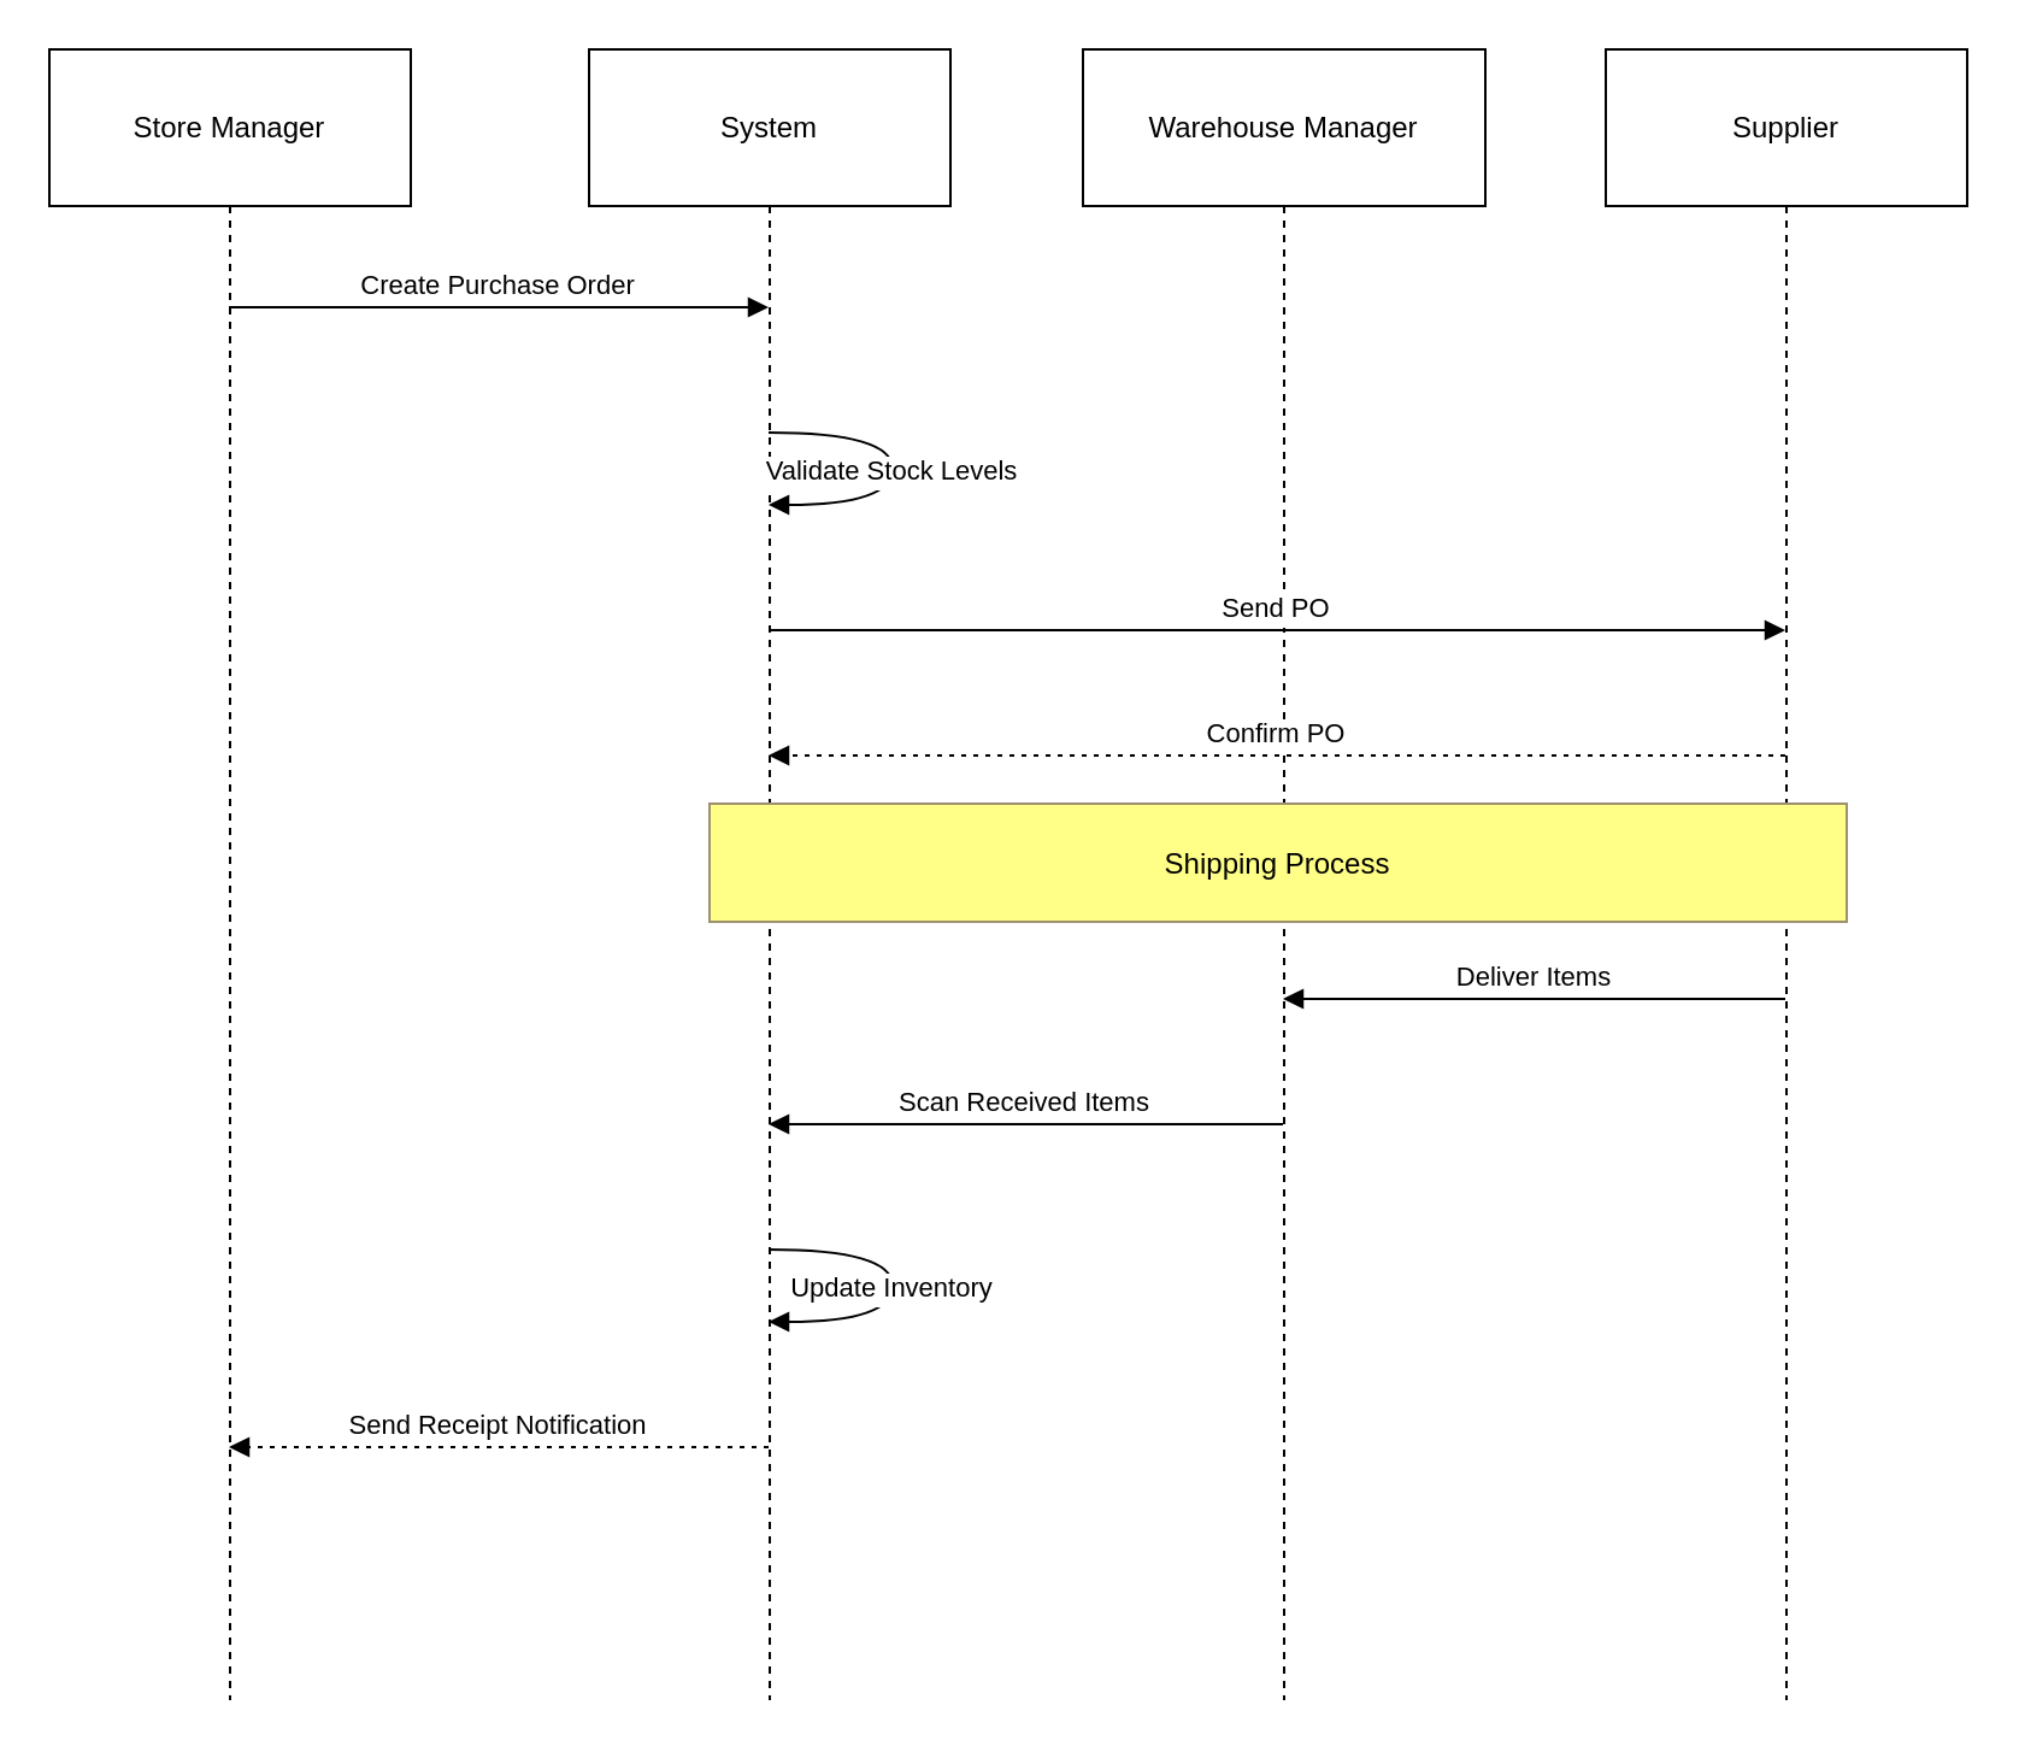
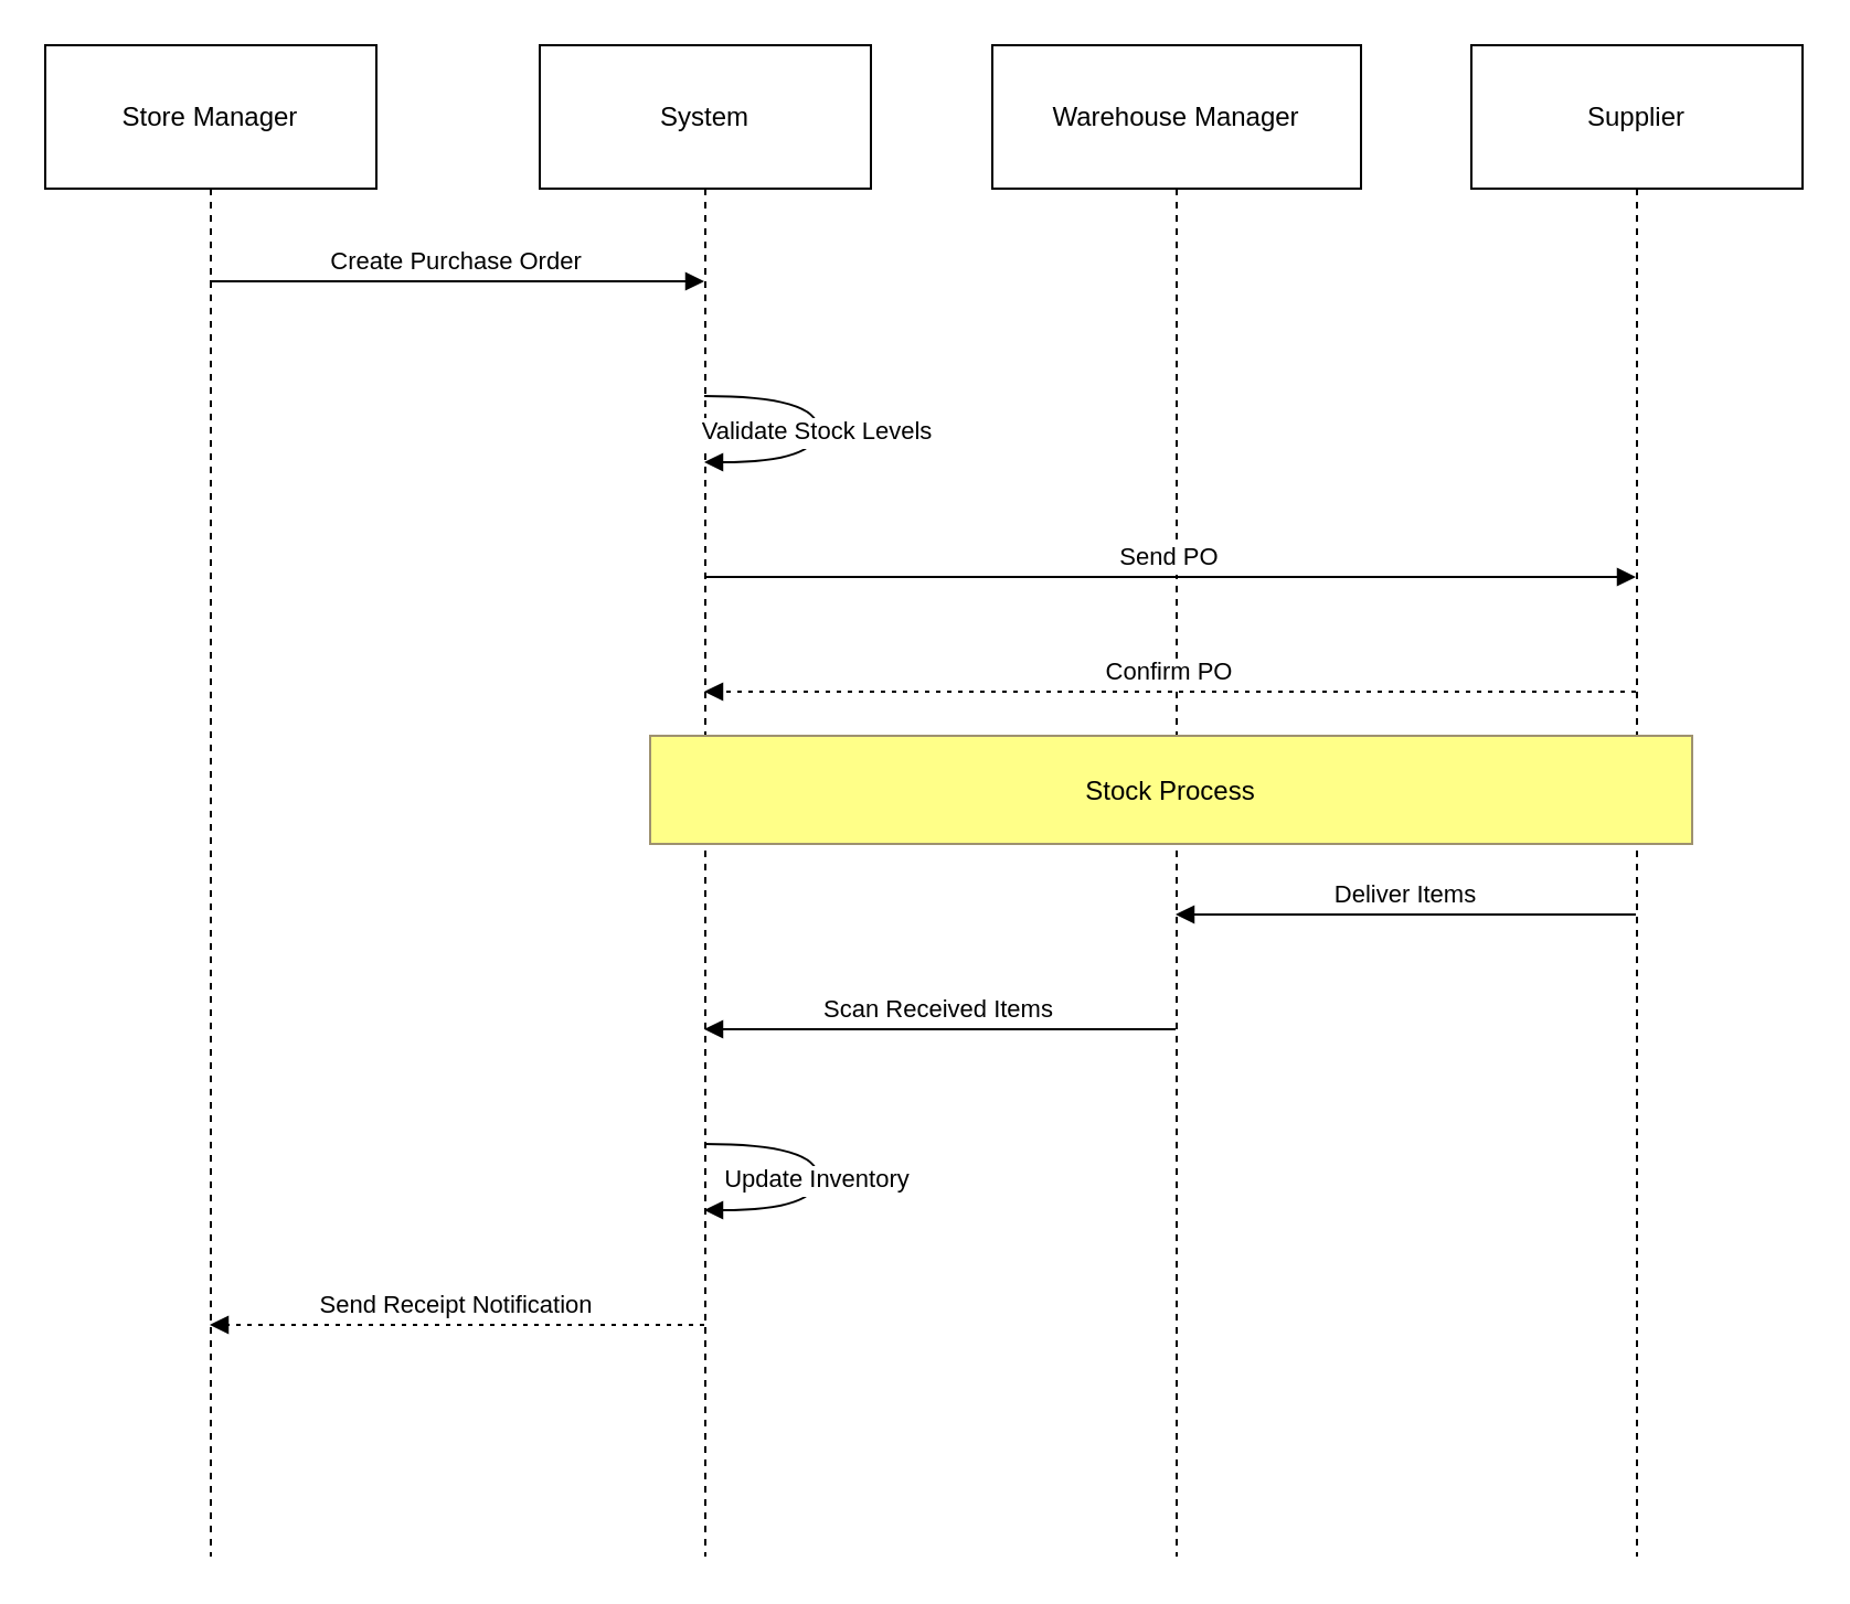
  <mxCell id="0" />
  <mxCell id="1" parent="0" />
  <mxCell id="2" value="Store Manager" style="shape=umlLifeline;perimeter=lifelinePerimeter;whiteSpace=wrap;container=1;dropTarget=0;collapsible=0;recursiveResize=0;outlineConnect=0;portConstraint=eastwest;newEdgeStyle={&quot;edgeStyle&quot;:&quot;elbowEdgeStyle&quot;,&quot;elbow&quot;:&quot;vertical&quot;,&quot;curved&quot;:0,&quot;rounded&quot;:0};size=65;" vertex="1" parent="1"><mxGeometry x="20" y="20" width="150" height="685" as="geometry" /></mxCell>
  <mxCell id="3" value="System" style="shape=umlLifeline;perimeter=lifelinePerimeter;whiteSpace=wrap;container=1;dropTarget=0;collapsible=0;recursiveResize=0;outlineConnect=0;portConstraint=eastwest;newEdgeStyle={&quot;edgeStyle&quot;:&quot;elbowEdgeStyle&quot;,&quot;elbow&quot;:&quot;vertical&quot;,&quot;curved&quot;:0,&quot;rounded&quot;:0};size=65;" vertex="1" parent="1"><mxGeometry x="244" y="20" width="150" height="685" as="geometry" /></mxCell>
  <mxCell id="4" value="Warehouse Manager" style="shape=umlLifeline;perimeter=lifelinePerimeter;whiteSpace=wrap;container=1;dropTarget=0;collapsible=0;recursiveResize=0;outlineConnect=0;portConstraint=eastwest;newEdgeStyle={&quot;edgeStyle&quot;:&quot;elbowEdgeStyle&quot;,&quot;elbow&quot;:&quot;vertical&quot;,&quot;curved&quot;:0,&quot;rounded&quot;:0};size=65;" vertex="1" parent="1"><mxGeometry x="449" y="20" width="167" height="685" as="geometry" /></mxCell>
  <mxCell id="5" value="Supplier" style="shape=umlLifeline;perimeter=lifelinePerimeter;whiteSpace=wrap;container=1;dropTarget=0;collapsible=0;recursiveResize=0;outlineConnect=0;portConstraint=eastwest;newEdgeStyle={&quot;edgeStyle&quot;:&quot;elbowEdgeStyle&quot;,&quot;elbow&quot;:&quot;vertical&quot;,&quot;curved&quot;:0,&quot;rounded&quot;:0};size=65;" vertex="1" parent="1"><mxGeometry x="666" y="20" width="150" height="685" as="geometry" /></mxCell>
  <mxCell id="6" value="Create Purchase Order" style="verticalAlign=bottom;edgeStyle=elbowEdgeStyle;elbow=vertical;curved=0;rounded=0;endArrow=block;" edge="1" parent="1" source="2" target="3"><mxGeometry relative="1" as="geometry"><Array as="points"><mxPoint x="203" y="127" /></Array></mxGeometry></mxCell>
  <mxCell id="7" value="Validate Stock Levels" style="curved=1;endArrow=block;rounded=0;" edge="1" parent="1" source="3" target="3"><mxGeometry relative="1" as="geometry"><Array as="points"><mxPoint x="370" y="179" /><mxPoint x="370" y="209" /></Array></mxGeometry></mxCell>
  <mxCell id="8" value="Send PO" style="verticalAlign=bottom;edgeStyle=elbowEdgeStyle;elbow=vertical;curved=0;rounded=0;endArrow=block;" edge="1" parent="1" source="3" target="5"><mxGeometry relative="1" as="geometry"><Array as="points"><mxPoint x="538" y="261" /></Array></mxGeometry></mxCell>
  <mxCell id="9" value="Confirm PO" style="verticalAlign=bottom;edgeStyle=elbowEdgeStyle;elbow=vertical;curved=0;rounded=0;dashed=1;dashPattern=2 3;endArrow=block;" edge="1" parent="1" source="5" target="3"><mxGeometry relative="1" as="geometry"><Array as="points"><mxPoint x="541" y="313" /></Array></mxGeometry></mxCell>
  <mxCell id="10" value="Deliver Items" style="verticalAlign=bottom;edgeStyle=elbowEdgeStyle;elbow=vertical;curved=0;rounded=0;endArrow=block;" edge="1" parent="1" source="5" target="4"><mxGeometry relative="1" as="geometry"><Array as="points"><mxPoint x="648" y="414" /></Array></mxGeometry></mxCell>
  <mxCell id="11" value="Scan Received Items" style="verticalAlign=bottom;edgeStyle=elbowEdgeStyle;elbow=vertical;curved=0;rounded=0;endArrow=block;" edge="1" parent="1" source="4" target="3"><mxGeometry relative="1" as="geometry"><Array as="points"><mxPoint x="437" y="466" /></Array></mxGeometry></mxCell>
  <mxCell id="12" value="Update Inventory" style="curved=1;endArrow=block;rounded=0;" edge="1" parent="1" source="3" target="3"><mxGeometry relative="1" as="geometry"><Array as="points"><mxPoint x="370" y="518" /><mxPoint x="370" y="548" /></Array></mxGeometry></mxCell>
  <mxCell id="13" value="Send Receipt Notification" style="verticalAlign=bottom;edgeStyle=elbowEdgeStyle;elbow=vertical;curved=0;rounded=0;dashed=1;dashPattern=2 3;endArrow=block;" edge="1" parent="1" source="3" target="2"><mxGeometry relative="1" as="geometry"><Array as="points"><mxPoint x="206" y="600" /></Array></mxGeometry></mxCell>
- <mxCell id="14" value="Shipping Process" style="fillColor=#ffff88;strokeColor=#9E916F;" vertex="1" parent="1"><mxGeometry x="294" y="333" width="472" height="49" as="geometry" /></mxCell>
+ <mxCell id="14" value="Stock Process" style="fillColor=#ffff88;strokeColor=#9E916F;" vertex="1" parent="1"><mxGeometry x="294" y="333" width="472" height="49" as="geometry" /></mxCell>
